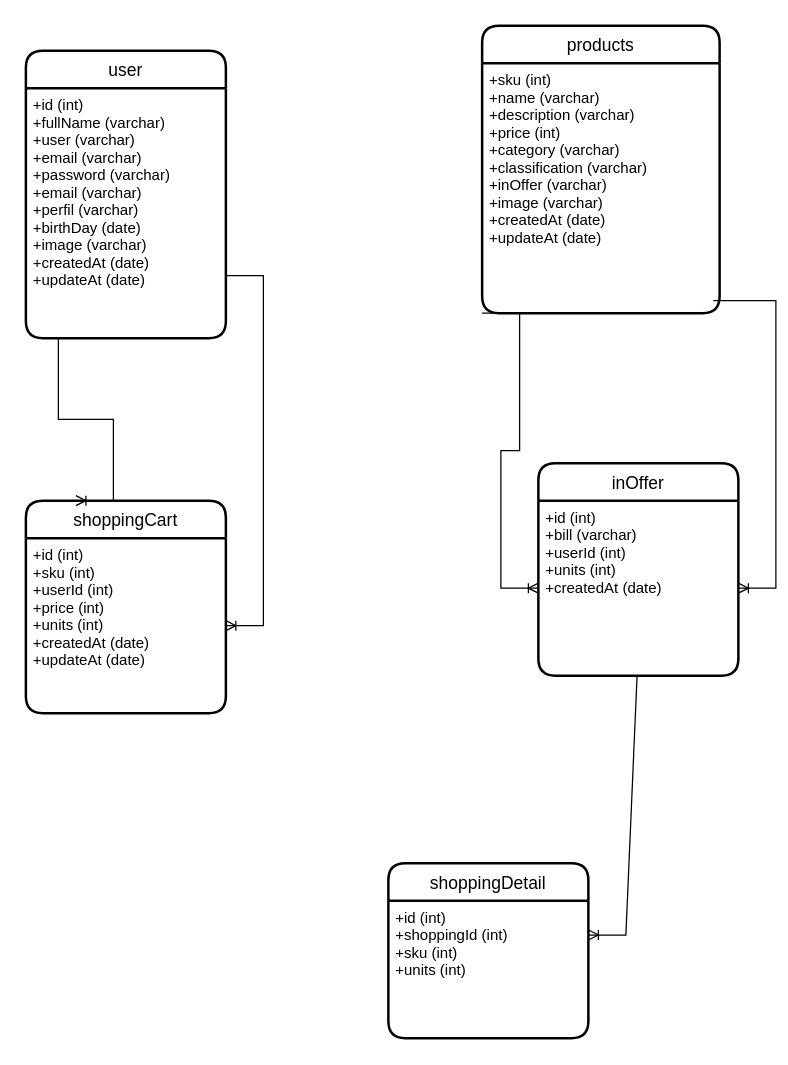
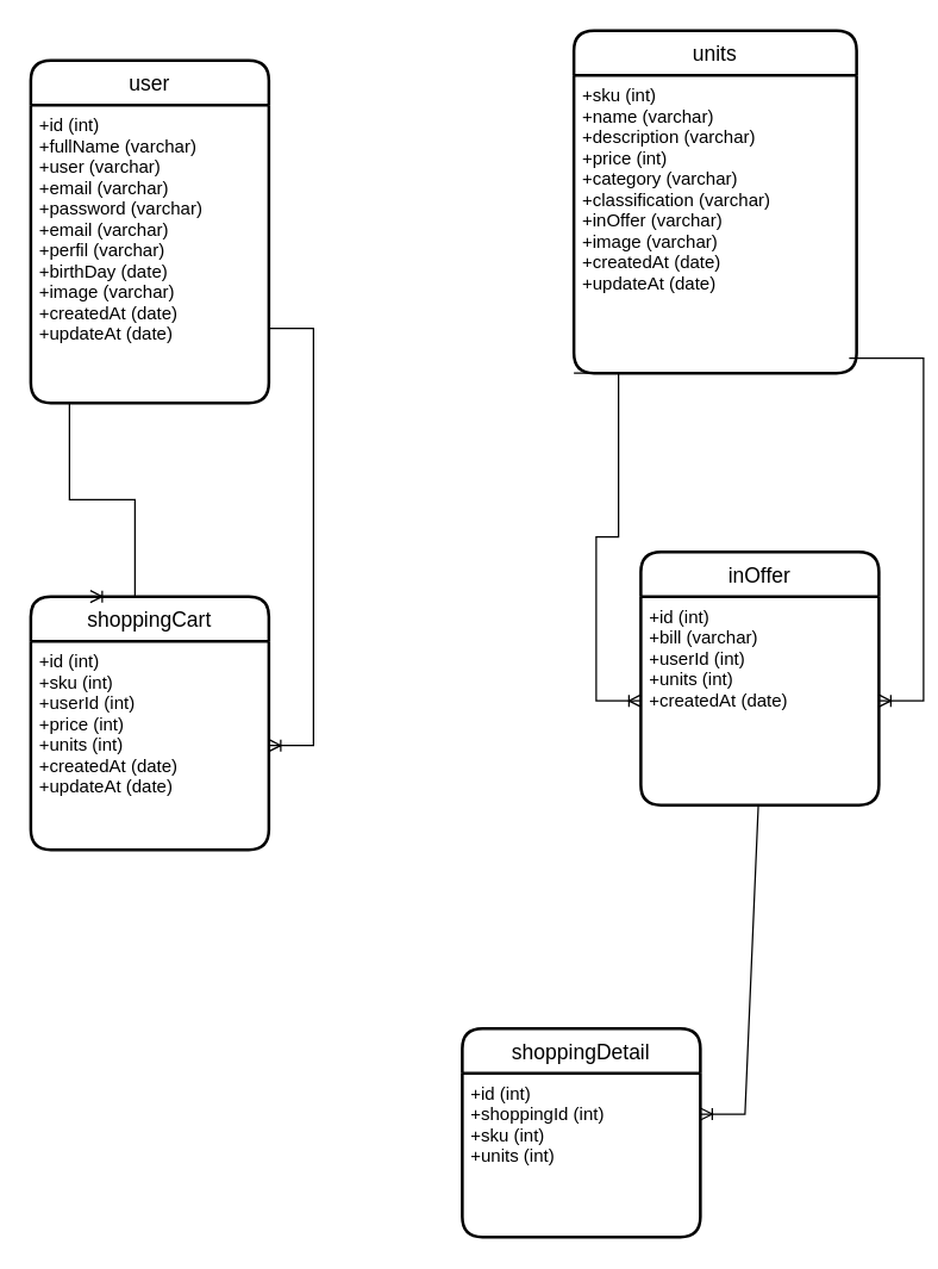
  <mxCell id="0" />
  <mxCell id="1" parent="0" />
  <mxCell id="2" value="user" style="swimlane;childLayout=stackLayout;horizontal=1;startSize=30;horizontalStack=0;rounded=1;fontSize=14;fontStyle=0;strokeWidth=2;resizeParent=0;resizeLast=1;shadow=0;dashed=0;align=center;" vertex="1" parent="1"><mxGeometry x="20" y="40" width="160" height="230" as="geometry" /></mxCell>
  <mxCell id="3" value="+id (int)&#10;+fullName (varchar)&#10;+user (varchar)&#10;+email (varchar)&#10;+password (varchar)&#10;+email (varchar)&#10;+perfil (varchar)&#10;+birthDay (date)&#10;+image (varchar)&#10;+createdAt (date)&#10;+updateAt (date)&#10;" style="align=left;strokeColor=none;fillColor=none;spacingLeft=4;fontSize=12;verticalAlign=top;resizable=0;rotatable=0;part=1;" vertex="1" parent="2"><mxGeometry y="30" width="160" height="200" as="geometry" /></mxCell>
- <mxCell id="4" value="products" style="swimlane;childLayout=stackLayout;horizontal=1;startSize=30;horizontalStack=0;rounded=1;fontSize=14;fontStyle=0;strokeWidth=2;resizeParent=0;resizeLast=1;shadow=0;dashed=0;align=center;" vertex="1" parent="1"><mxGeometry x="385" y="20" width="190" height="230" as="geometry" /></mxCell>
+ <mxCell id="4" value="units" style="swimlane;childLayout=stackLayout;horizontal=1;startSize=30;horizontalStack=0;rounded=1;fontSize=14;fontStyle=0;strokeWidth=2;resizeParent=0;resizeLast=1;shadow=0;dashed=0;align=center;" vertex="1" parent="1"><mxGeometry x="385" y="20" width="190" height="230" as="geometry" /></mxCell>
  <mxCell id="5" value="+sku (int)&#10;+name (varchar)&#10;+description (varchar)&#10;+price (int)&#10;+category (varchar)&#10;+classification (varchar)&#10;+inOffer (varchar)&#10;+image (varchar)&#10;+createdAt (date)&#10;+updateAt (date)&#10;" style="align=left;strokeColor=none;fillColor=none;spacingLeft=4;fontSize=12;verticalAlign=top;resizable=0;rotatable=0;part=1;" vertex="1" parent="4"><mxGeometry y="30" width="190" height="200" as="geometry" /></mxCell>
  <mxCell id="6" value="shoppingCart" style="swimlane;childLayout=stackLayout;horizontal=1;startSize=30;horizontalStack=0;rounded=1;fontSize=14;fontStyle=0;strokeWidth=2;resizeParent=0;resizeLast=1;shadow=0;dashed=0;align=center;" vertex="1" parent="1"><mxGeometry x="20" y="400" width="160" height="170" as="geometry" /></mxCell>
  <mxCell id="7" value="+id (int)&#10;+sku (int)&#10;+userId (int)&#10;+price (int)&#10;+units (int)&#10;+createdAt (date)&#10;+updateAt (date)&#10;" style="align=left;strokeColor=none;fillColor=none;spacingLeft=4;fontSize=12;verticalAlign=top;resizable=0;rotatable=0;part=1;" vertex="1" parent="6"><mxGeometry y="30" width="160" height="140" as="geometry" /></mxCell>
  <mxCell id="8" value="inOffer" style="swimlane;childLayout=stackLayout;horizontal=1;startSize=30;horizontalStack=0;rounded=1;fontSize=14;fontStyle=0;strokeWidth=2;resizeParent=0;resizeLast=1;shadow=0;dashed=0;align=center;" vertex="1" parent="1"><mxGeometry x="430" y="370" width="160" height="170" as="geometry" /></mxCell>
  <mxCell id="9" value="+id (int)&#10;+bill (varchar)&#10;+userId (int)&#10;+units (int)&#10;+createdAt (date)" style="align=left;strokeColor=none;fillColor=none;spacingLeft=4;fontSize=12;verticalAlign=top;resizable=0;rotatable=0;part=1;" vertex="1" parent="8"><mxGeometry y="30" width="160" height="140" as="geometry" /></mxCell>
  <mxCell id="10" value="shoppingDetail" style="swimlane;childLayout=stackLayout;horizontal=1;startSize=30;horizontalStack=0;rounded=1;fontSize=14;fontStyle=0;strokeWidth=2;resizeParent=0;resizeLast=1;shadow=0;dashed=0;align=center;" vertex="1" parent="1"><mxGeometry x="310" y="690" width="160" height="140" as="geometry" /></mxCell>
  <mxCell id="11" value="+id (int)&#10;+shoppingId (int)&#10;+sku (int)&#10;+units (int)" style="align=left;strokeColor=none;fillColor=none;spacingLeft=4;fontSize=12;verticalAlign=top;resizable=0;rotatable=0;part=1;" vertex="1" parent="10"><mxGeometry y="30" width="160" height="110" as="geometry" /></mxCell>
  <mxCell id="12" value="" style="edgeStyle=entityRelationEdgeStyle;fontSize=12;html=1;endArrow=ERoneToMany;rounded=0;entryX=0.25;entryY=0;entryDx=0;entryDy=0;exitX=0.35;exitY=1;exitDx=0;exitDy=0;exitPerimeter=0;" edge="1" parent="1" source="3" target="6"><mxGeometry width="100" height="100" relative="1" as="geometry"><mxPoint x="-60" y="290" as="sourcePoint" /><mxPoint x="160" y="420" as="targetPoint" /></mxGeometry></mxCell>
  <mxCell id="13" value="" style="edgeStyle=entityRelationEdgeStyle;fontSize=12;html=1;endArrow=ERoneToMany;rounded=0;exitX=0.5;exitY=1;exitDx=0;exitDy=0;" edge="1" parent="1" target="9"><mxGeometry width="100" height="100" relative="1" as="geometry"><mxPoint x="570" y="240" as="sourcePoint" /><mxPoint x="640" y="390" as="targetPoint" /></mxGeometry></mxCell>
  <mxCell id="14" value="" style="edgeStyle=entityRelationEdgeStyle;fontSize=12;html=1;endArrow=ERoneToMany;rounded=0;entryX=0;entryY=0.5;entryDx=0;entryDy=0;exitX=0;exitY=1;exitDx=0;exitDy=0;" edge="1" parent="1" source="5" target="9"><mxGeometry width="100" height="100" relative="1" as="geometry"><mxPoint x="330" y="250" as="sourcePoint" /><mxPoint x="390" y="460" as="targetPoint" /></mxGeometry></mxCell>
  <mxCell id="15" value="" style="edgeStyle=entityRelationEdgeStyle;fontSize=12;html=1;endArrow=ERoneToMany;rounded=0;exitX=1;exitY=0.75;exitDx=0;exitDy=0;" edge="1" parent="1" source="3" target="7"><mxGeometry width="100" height="100" relative="1" as="geometry"><mxPoint x="170" y="250" as="sourcePoint" /><mxPoint x="215" y="470" as="targetPoint" /></mxGeometry></mxCell>
  <mxCell id="16" value="" style="edgeStyle=entityRelationEdgeStyle;fontSize=12;html=1;endArrow=ERoneToMany;rounded=0;exitX=0.681;exitY=1;exitDx=0;exitDy=0;entryX=1;entryY=0.25;entryDx=0;entryDy=0;exitPerimeter=0;" edge="1" parent="1" source="9" target="11"><mxGeometry width="100" height="100" relative="1" as="geometry"><mxPoint x="480" y="540" as="sourcePoint" /><mxPoint x="480" y="820" as="targetPoint" /></mxGeometry></mxCell>
